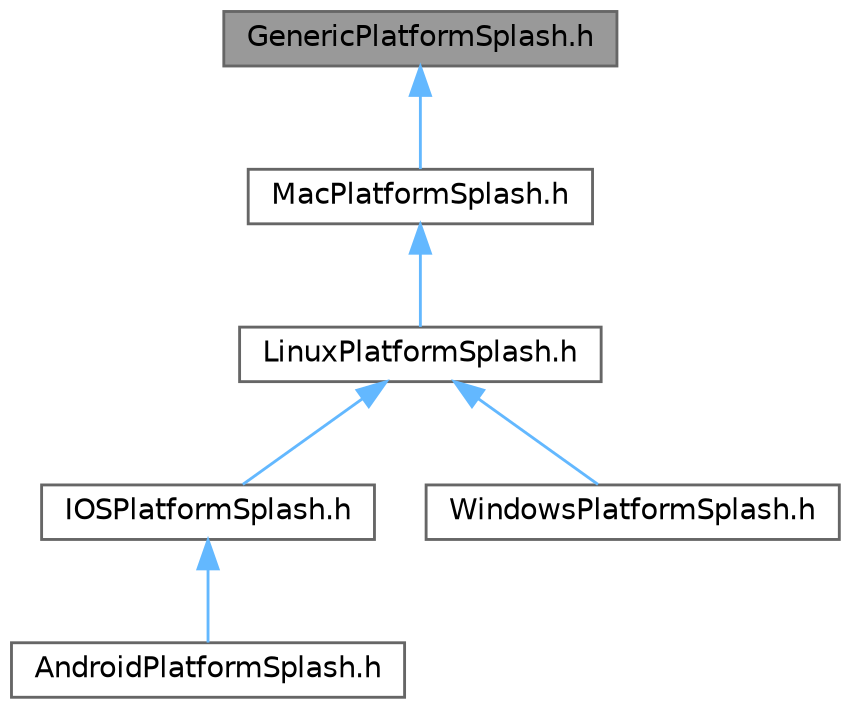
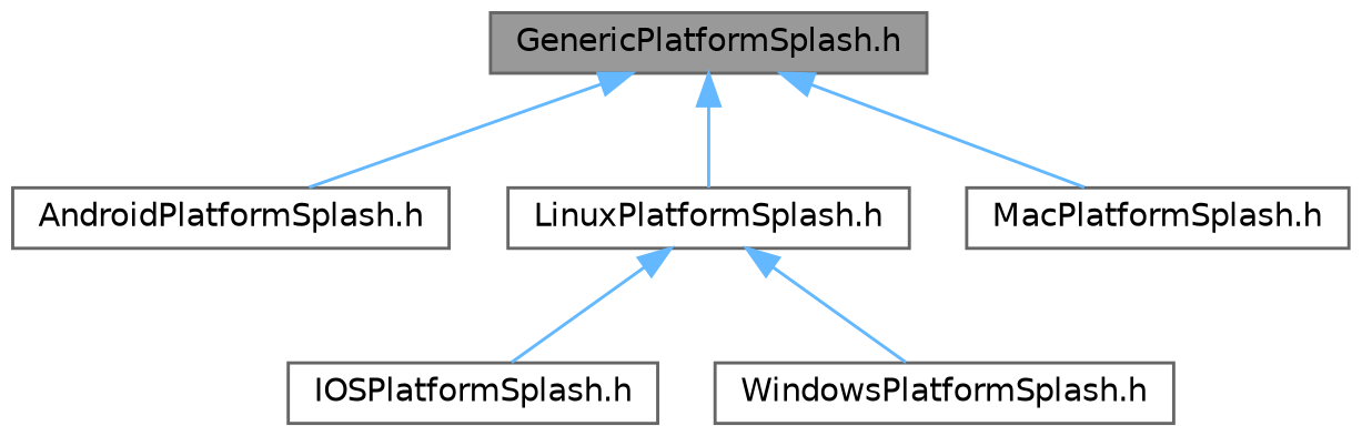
  digraph {
    node [color=grey40 fillcolor=white fontname=Helvetica fontsize=10 shape=box style=filled]
    edge [color=steelblue1 dir=back fontname=Helvetica fontsize=10 labelfontname=Helvetica labelfontsize=10 style=solid]
    n1 [color=gray40 fillcolor=grey60 fontcolor=black height=0.2 label="GenericPlatformSplash.h" width=0.4]
    n2 [height=0.2 label="AndroidPlatformSplash.h" width=0.4]
    n3 [height=0.2 label="LinuxPlatformSplash.h" width=0.4]
    n4 [height=0.2 label="MacPlatformSplash.h" width=0.4]
    n5 [height=0.2 label="IOSPlatformSplash.h" width=0.4]
    n6 [height=0.2 label="WindowsPlatformSplash.h" width=0.4]
-   n5 -> n2
-   n4 -> n3
+   n1 -> n2
+   n1 -> n3
    n1 -> n4
    n3 -> n5
    n3 -> n6
  }
